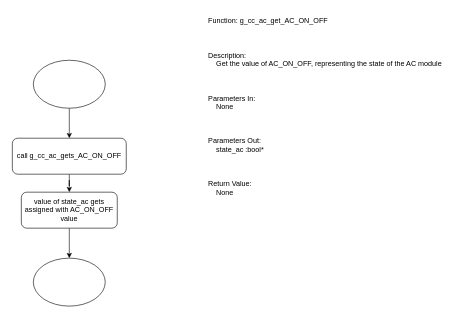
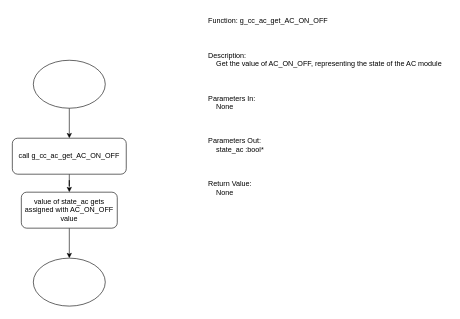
  <mxCell id="0" />
  <mxCell id="1" parent="0" />
  <mxCell id="2" value="Function: g_cc_ac_get_AC_ON_OFF&#10;&#10;&#10;&#10;Description:&#10;    Get the value of AC_ON_OFF, representing the state of the AC module&#10;&#10;&#10;&#10;Parameters In:&#10;    None&#10;&#10;&#10;&#10;Parameters Out:&#10;    state_ac :bool*&#10;&#10;&#10;&#10;Return Value:&#10;    None" style="text;whiteSpace=wrap;" vertex="1" parent="1"><mxGeometry x="345" y="20" width="400" height="440" as="geometry" /></mxCell>
  <mxCell id="3" style="edgeStyle=orthogonalEdgeStyle;rounded=0;orthogonalLoop=1;jettySize=auto;html=1;" edge="1" parent="1" source="4" target="6"><mxGeometry relative="1" as="geometry"><mxPoint x="115" y="260" as="targetPoint" /></mxGeometry></mxCell>
  <mxCell id="4" value="" style="ellipse;whiteSpace=wrap;html=1;" vertex="1" parent="1"><mxGeometry x="55" y="100" width="120" height="80" as="geometry" /></mxCell>
  <mxCell id="5" style="edgeStyle=orthogonalEdgeStyle;rounded=0;orthogonalLoop=1;jettySize=auto;html=1;" edge="1" parent="1" source="6" target="8"><mxGeometry relative="1" as="geometry"><mxPoint x="115" y="350" as="targetPoint" /></mxGeometry></mxCell>
- <mxCell id="6" value="call&amp;nbsp;g_cc_ac_gets_AC_ON_OFF" style="rounded=1;whiteSpace=wrap;html=1;" vertex="1" parent="1"><mxGeometry x="20" y="230" width="190" height="60" as="geometry" /></mxCell>
+ <mxCell id="6" value="call&amp;nbsp;g_cc_ac_get_AC_ON_OFF" style="rounded=1;whiteSpace=wrap;html=1;" vertex="1" parent="1"><mxGeometry x="20" y="230" width="190" height="60" as="geometry" /></mxCell>
  <mxCell id="7" style="edgeStyle=orthogonalEdgeStyle;rounded=0;orthogonalLoop=1;jettySize=auto;html=1;" edge="1" parent="1" source="8" target="9"><mxGeometry relative="1" as="geometry"><mxPoint x="115" y="470" as="targetPoint" /></mxGeometry></mxCell>
  <mxCell id="8" value="value of state_ac gets assigned with AC_ON_OFF value" style="rounded=1;whiteSpace=wrap;html=1;" vertex="1" parent="1"><mxGeometry x="35" y="320" width="160" height="60" as="geometry" /></mxCell>
  <mxCell id="9" value="" style="ellipse;whiteSpace=wrap;html=1;" vertex="1" parent="1"><mxGeometry x="55" y="430" width="120" height="80" as="geometry" /></mxCell>
